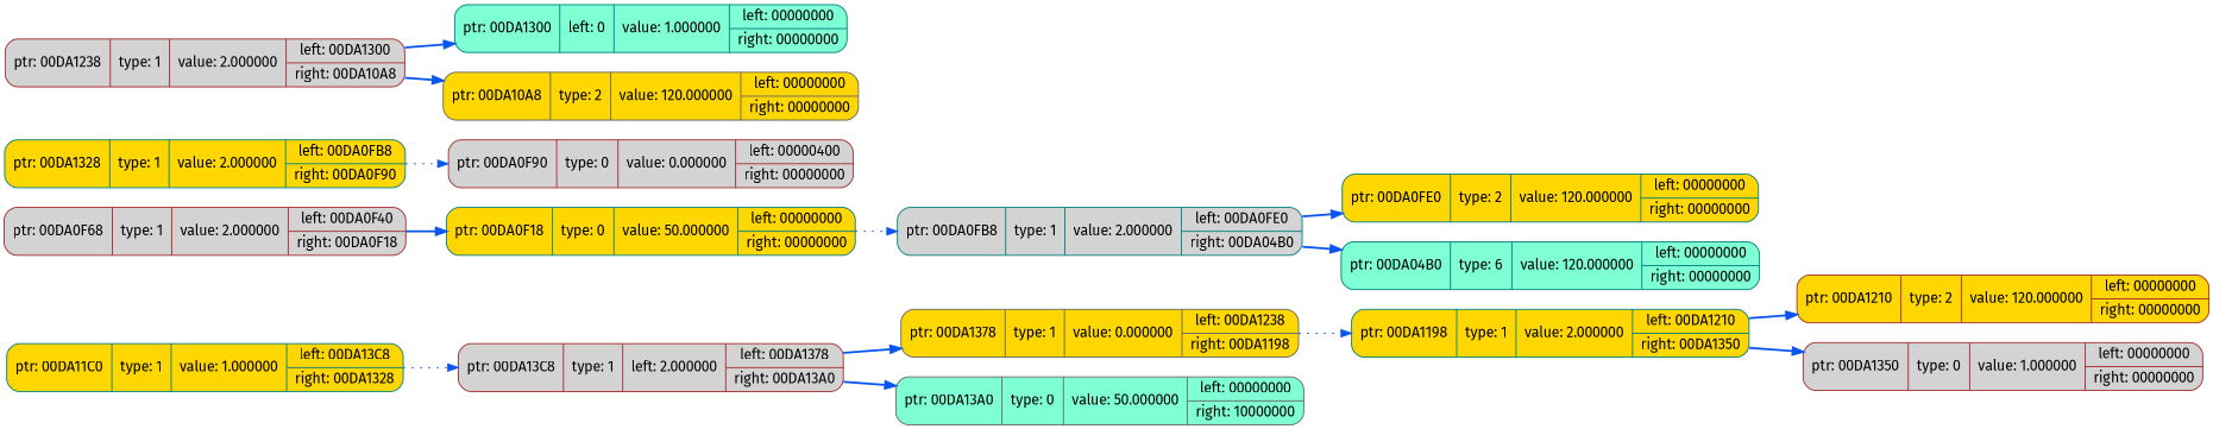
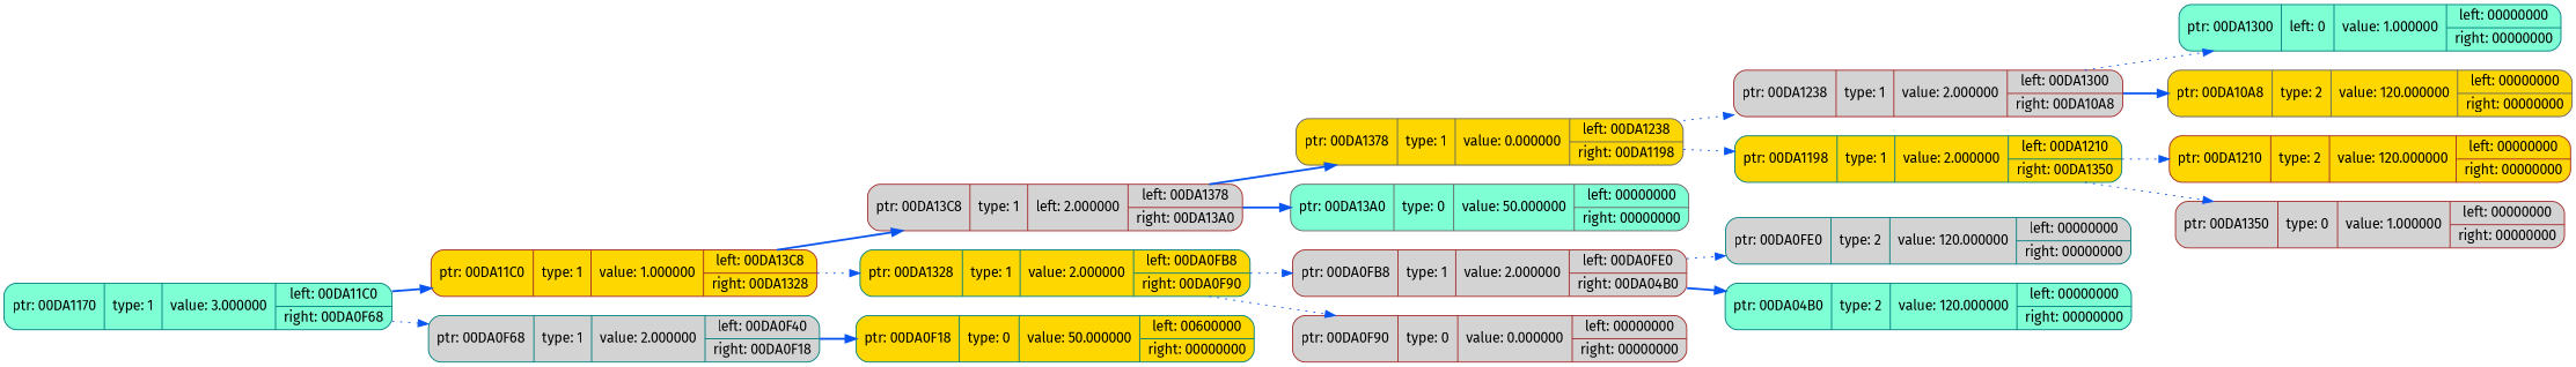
  digraph {
    fontname="Fira Sans"
    rankdir=LR
    node [color=brown fillcolor=gold fontname="Fira Sans" shape=record style="rounded,filled"]
    edge [color="#0855F0" fontname="Fira Sans" style=bold]
-   n2 [color=teal label="{ ptr: 00DA11C0 | type: 1 | value: 1.000000| { left: 00DA13C8 | right: 00DA1328 }}"]
-   n3 [fillcolor=lightgrey label="{ ptr: 00DA0F68 | type: 1 | value: 2.000000| { left: 00DA0F40 | right: 00DA0F18 }}"]
+   n1 [color=teal fillcolor=aquamarine label="{ ptr: 00DA1170 | type: 1 | value: 3.000000| { left: 00DA11C0 | right: 00DA0F68 }}"]
+   n2 [label="{ ptr: 00DA11C0 | type: 1 | value: 1.000000| { left: 00DA13C8 | right: 00DA1328 }}"]
+   n3 [color=teal fillcolor=lightgrey label="{ ptr: 00DA0F68 | type: 1 | value: 2.000000| { left: 00DA0F40 | right: 00DA0F18 }}"]
    n4 [fillcolor=lightgrey label="{ ptr: 00DA13C8 | type: 1 | left: 2.000000| { left: 00DA1378 | right: 00DA13A0 }}"]
    n5 [color=teal label="{ ptr: 00DA1328 | type: 1 | value: 2.000000| { left: 00DA0FB8 | right: 00DA0F90 }}"]
-   n6 [color=teal label="{ ptr: 00DA0F18 | type: 0 | value: 50.000000| { left: 00000000 | right: 00000000 }}"]
+   n6 [color=teal label="{ ptr: 00DA0F18 | type: 0 | value: 50.000000| { left: 00600000 | right: 00000000 }}"]
    n7 [color=gray40 label="{ ptr: 00DA1378 | type: 1 | value: 0.000000| { left: 00DA1238 | right: 00DA1198 }}"]
-   n8 [color=gray40 fillcolor=aquamarine label="{ ptr: 00DA13A0 | type: 0 | value: 50.000000| { left: 00000000 | right: 10000000 }}"]
-   n9 [color=teal fillcolor=lightgrey label="{ ptr: 00DA0FB8 | type: 1 | value: 2.000000| { left: 00DA0FE0 | right: 00DA04B0 }}"]
-   n10 [fillcolor=lightgrey label="{ ptr: 00DA0F90 | type: 0 | value: 0.000000| { left: 00000400 | right: 00000000 }}"]
+   n8 [color=gray40 fillcolor=aquamarine label="{ ptr: 00DA13A0 | type: 0 | value: 50.000000| { left: 00000000 | right: 00000000 }}"]
+   n9 [fillcolor=lightgrey label="{ ptr: 00DA0FB8 | type: 1 | value: 2.000000| { left: 00DA0FE0 | right: 00DA04B0 }}"]
+   n10 [fillcolor=lightgrey label="{ ptr: 00DA0F90 | type: 0 | value: 0.000000| { left: 00000000 | right: 00000000 }}"]
    n11 [fillcolor=lightgrey label="{ ptr: 00DA1238 | type: 1 | value: 2.000000| { left: 00DA1300 | right: 00DA10A8 }}"]
    n12 [color=teal label="{ ptr: 00DA1198 | type: 1 | value: 2.000000| { left: 00DA1210 | right: 00DA1350 }}"]
    n13 [color=teal fillcolor=aquamarine label="{ ptr: 00DA1300 | left: 0 | value: 1.000000| { left: 00000000 | right: 00000000 }}"]
    n14 [color=gray40 label="{ ptr: 00DA10A8 | type: 2 | value: 120.000000| { left: 00000000 | right: 00000000 }}"]
    n15 [label="{ ptr: 00DA1210 | type: 2 | value: 120.000000| { left: 00000000 | right: 00000000 }}"]
    n16 [fillcolor=lightgrey label="{ ptr: 00DA1350 | type: 0 | value: 1.000000| { left: 00000000 | right: 00000000 }}"]
-   n17 [color=teal label="{ ptr: 00DA0FE0 | type: 2 | value: 120.000000| { left: 00000000 | right: 00000000 }}"]
-   n18 [color=teal fillcolor=aquamarine label="{ ptr: 00DA04B0 | type: 6 | value: 120.000000| { left: 00000000 | right: 00000000 }}"]
-   n2 -> n4 [style=dotted]
+   n17 [color=teal fillcolor=lightgrey label="{ ptr: 00DA0FE0 | type: 2 | value: 120.000000| { left: 00000000 | right: 00000000 }}"]
+   n18 [color=teal fillcolor=aquamarine label="{ ptr: 00DA04B0 | type: 2 | value: 120.000000| { left: 00000000 | right: 00000000 }}"]
+   n1 -> n2
+   n1 -> n3 [style=dotted]
+   n2 -> n4
+   n2 -> n5 [style=dotted]
    n3 -> n6
    n4 -> n7
    n4 -> n8
-   n6 -> n9 [style=dotted]
+   n5 -> n9 [style=dotted]
    n5 -> n10 [style=dotted]
+   n7 -> n11 [style=dotted]
    n7 -> n12 [style=dotted]
-   n9 -> n17
+   n9 -> n17 [style=dotted]
    n9 -> n18
-   n11 -> n13
+   n11 -> n13 [style=dotted]
    n11 -> n14
-   n12 -> n15
-   n12 -> n16
+   n12 -> n15 [style=dotted]
+   n12 -> n16 [style=dotted]
  }
